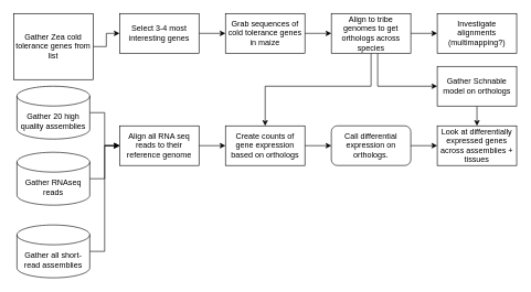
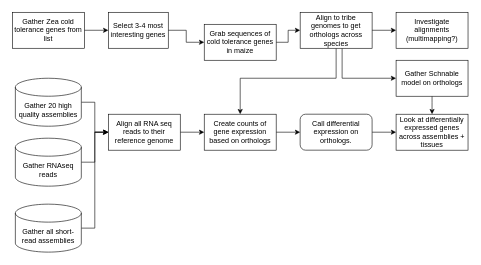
  <mxCell id="0" />
  <mxCell id="1" parent="0" />
  <mxCell id="2" style="edgeStyle=orthogonalEdgeStyle;rounded=0;orthogonalLoop=1;jettySize=auto;html=1;" edge="1" parent="1" source="3" target="22"><mxGeometry relative="1" as="geometry" /></mxCell>
- <mxCell id="3" value="Gather Zea cold tolerance genes from list" style="rounded=0;whiteSpace=wrap;html=1;" vertex="1" parent="1"><mxGeometry x="20" y="20" width="120" height="100" as="geometry" /></mxCell>
+ <mxCell id="3" value="Gather Zea cold tolerance genes from list" style="rounded=0;whiteSpace=wrap;html=1;" vertex="1" parent="1"><mxGeometry x="20" y="20" width="120" height="60" as="geometry" /></mxCell>
  <mxCell id="4" style="edgeStyle=orthogonalEdgeStyle;rounded=0;orthogonalLoop=1;jettySize=auto;html=1;" edge="1" parent="1" source="5" target="9"><mxGeometry relative="1" as="geometry" /></mxCell>
- <mxCell id="5" value="Grab sequences of cold tolerance genes in maize" style="rounded=0;whiteSpace=wrap;html=1;" vertex="1" parent="1"><mxGeometry x="340" y="20" width="120" height="60" as="geometry" /></mxCell>
+ <mxCell id="5" value="Grab sequences of cold tolerance genes in maize" style="rounded=0;whiteSpace=wrap;html=1;" vertex="1" parent="1"><mxGeometry x="340" y="40" width="120" height="60" as="geometry" /></mxCell>
  <mxCell id="6" style="edgeStyle=orthogonalEdgeStyle;rounded=0;orthogonalLoop=1;jettySize=auto;html=1;" edge="1" parent="1" source="9" target="20"><mxGeometry relative="1" as="geometry" /></mxCell>
  <mxCell id="7" style="edgeStyle=orthogonalEdgeStyle;rounded=0;orthogonalLoop=1;jettySize=auto;html=1;" edge="1" parent="1" source="9" target="19"><mxGeometry relative="1" as="geometry"><Array as="points"><mxPoint x="560" y="130" /><mxPoint x="400" y="130" /></Array></mxGeometry></mxCell>
  <mxCell id="8" style="edgeStyle=orthogonalEdgeStyle;rounded=0;orthogonalLoop=1;jettySize=auto;html=1;entryX=0;entryY=0.5;entryDx=0;entryDy=0;" edge="1" parent="1" source="9" target="25"><mxGeometry relative="1" as="geometry"><Array as="points"><mxPoint x="570" y="130" /></Array></mxGeometry></mxCell>
  <mxCell id="9" value="Align to tribe genomes to get orthologs across species" style="rounded=0;whiteSpace=wrap;html=1;" vertex="1" parent="1"><mxGeometry x="500" y="20" width="120" height="60" as="geometry" /></mxCell>
  <mxCell id="10" style="edgeStyle=orthogonalEdgeStyle;rounded=0;orthogonalLoop=1;jettySize=auto;html=1;entryX=0;entryY=0.5;entryDx=0;entryDy=0;" edge="1" parent="1" source="11" target="19"><mxGeometry relative="1" as="geometry" /></mxCell>
  <mxCell id="11" value="Align all RNA seq reads to their reference genome" style="rounded=0;whiteSpace=wrap;html=1;" vertex="1" parent="1"><mxGeometry x="180" y="190" width="120" height="60" as="geometry" /></mxCell>
  <mxCell id="12" style="edgeStyle=orthogonalEdgeStyle;rounded=0;orthogonalLoop=1;jettySize=auto;html=1;entryX=0;entryY=0.5;entryDx=0;entryDy=0;" edge="1" parent="1" source="13" target="23"><mxGeometry relative="1" as="geometry" /></mxCell>
  <mxCell id="13" value="Call differential expression on orthologs." style="whiteSpace=wrap;html=1;rounded=1;" vertex="1" parent="1"><mxGeometry x="500" y="190" width="120" height="60" as="geometry" /></mxCell>
  <mxCell id="14" style="edgeStyle=orthogonalEdgeStyle;rounded=0;orthogonalLoop=1;jettySize=auto;html=1;" edge="1" parent="1" source="15" target="11"><mxGeometry relative="1" as="geometry" /></mxCell>
  <mxCell id="15" value="Gather 20 high quality assemblies" style="shape=cylinder3;whiteSpace=wrap;html=1;boundedLbl=1;backgroundOutline=1;size=15;" vertex="1" parent="1"><mxGeometry x="25" y="130" width="110" height="80" as="geometry" /></mxCell>
  <mxCell id="16" style="edgeStyle=orthogonalEdgeStyle;rounded=0;orthogonalLoop=1;jettySize=auto;html=1;entryX=0;entryY=0.5;entryDx=0;entryDy=0;" edge="1" parent="1" source="17" target="11"><mxGeometry relative="1" as="geometry" /></mxCell>
  <mxCell id="17" value="Gather RNAseq reads" style="shape=cylinder3;whiteSpace=wrap;html=1;boundedLbl=1;backgroundOutline=1;size=15;" vertex="1" parent="1"><mxGeometry x="25" y="230" width="110" height="80" as="geometry" /></mxCell>
  <mxCell id="18" style="edgeStyle=orthogonalEdgeStyle;rounded=0;orthogonalLoop=1;jettySize=auto;html=1;" edge="1" parent="1" source="19" target="13"><mxGeometry relative="1" as="geometry" /></mxCell>
  <mxCell id="19" value="Create counts of gene expression based on orthologs" style="rounded=0;whiteSpace=wrap;html=1;" vertex="1" parent="1"><mxGeometry x="340" y="190" width="120" height="60" as="geometry" /></mxCell>
  <mxCell id="20" value="Investigate alignments (multimapping?)" style="rounded=0;whiteSpace=wrap;html=1;" vertex="1" parent="1"><mxGeometry x="660" y="20" width="120" height="60" as="geometry" /></mxCell>
  <mxCell id="21" style="edgeStyle=orthogonalEdgeStyle;rounded=0;orthogonalLoop=1;jettySize=auto;html=1;entryX=0;entryY=0.5;entryDx=0;entryDy=0;" edge="1" parent="1" source="22" target="5"><mxGeometry relative="1" as="geometry" /></mxCell>
- <mxCell id="22" value="Select 3-4 most interesting genes" style="rounded=0;whiteSpace=wrap;html=1;" vertex="1" parent="1"><mxGeometry x="180" y="20" width="120" height="60" as="geometry" /></mxCell>
+ <mxCell id="22" value="Select 3-4 most interesting genes" style="rounded=0;whiteSpace=wrap;html=1;" vertex="1" parent="1"><mxGeometry x="180" y="20" width="100" height="60" as="geometry" /></mxCell>
  <mxCell id="23" value="Look at differentially expressed genes across assemblies + tissues" style="rounded=0;whiteSpace=wrap;html=1;" vertex="1" parent="1"><mxGeometry x="660" y="190" width="120" height="60" as="geometry" /></mxCell>
  <mxCell id="24" style="edgeStyle=orthogonalEdgeStyle;rounded=0;orthogonalLoop=1;jettySize=auto;html=1;entryX=0.5;entryY=0;entryDx=0;entryDy=0;" edge="1" parent="1" source="25" target="23"><mxGeometry relative="1" as="geometry"><Array as="points"><mxPoint x="720" y="170" /><mxPoint x="720" y="170" /></Array></mxGeometry></mxCell>
  <mxCell id="25" value="Gather Schnable model on orthologs" style="rounded=0;whiteSpace=wrap;html=1;" vertex="1" parent="1"><mxGeometry x="660" y="100" width="120" height="60" as="geometry" /></mxCell>
  <mxCell id="26" style="edgeStyle=orthogonalEdgeStyle;rounded=0;orthogonalLoop=1;jettySize=auto;html=1;entryX=0;entryY=0.5;entryDx=0;entryDy=0;" edge="1" parent="1" source="27" target="11"><mxGeometry relative="1" as="geometry" /></mxCell>
  <mxCell id="27" value="Gather all short-read assemblies" style="shape=cylinder3;whiteSpace=wrap;html=1;boundedLbl=1;backgroundOutline=1;size=15;" vertex="1" parent="1"><mxGeometry x="25" y="340" width="110" height="80" as="geometry" /></mxCell>
